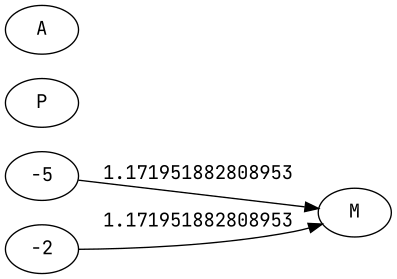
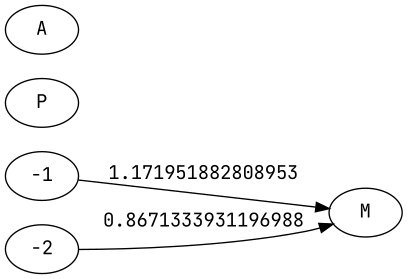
  digraph {
    fontname="JetBrains Mono"
    rankdir=LR
    node [fontname="JetBrains Mono"]
    edge [fontname="JetBrains Mono"]
    n1 [label=M]
    n2 [label=P]
    n3 [label=A]
-   -1 [label=-5]
+   -1
    -2
    -1 -> n1 [label=1.171951882808953]
-   -2 -> n1 [label=1.171951882808953]
+   -2 -> n1 [label=0.8671333931196988]
  }
